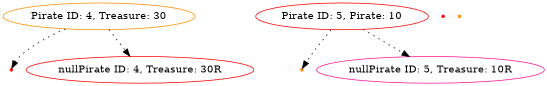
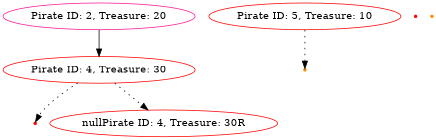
  digraph {
    node [color=red]
    edge [style=dotted]
-   "Pirate ID: 4, Treasure: 30" [color=darkorange]
+   "Pirate ID: 2, Treasure: 20" [color=deeppink]
+   "Pirate ID: 4, Treasure: 30"
    "nullPirate ID: 5, Treasure: 10L" [color=darkorange shape=point]
-   "Pirate ID: 5, Treasure: 10" [label="Pirate ID: 5, Pirate: 10"]
-   "nullPirate ID: 5, Treasure: 10R" [color=deeppink]
+   "Pirate ID: 5, Treasure: 10"
    "nullPirate ID: 4, Treasure: 30L" [shape=point]
    "nullPirate ID: 4, Treasure: 30R"
    null0x55e78110e640R [shape=point]
    null0x55e78110e510R [color=darkorange shape=point]
+   "Pirate ID: 2, Treasure: 20" -> "Pirate ID: 4, Treasure: 30" [style=""]
    "Pirate ID: 4, Treasure: 30" -> "nullPirate ID: 4, Treasure: 30L"
    "Pirate ID: 4, Treasure: 30" -> "nullPirate ID: 4, Treasure: 30R"
    "Pirate ID: 5, Treasure: 10" -> "nullPirate ID: 5, Treasure: 10L"
-   "Pirate ID: 5, Treasure: 10" -> "nullPirate ID: 5, Treasure: 10R"
  }
